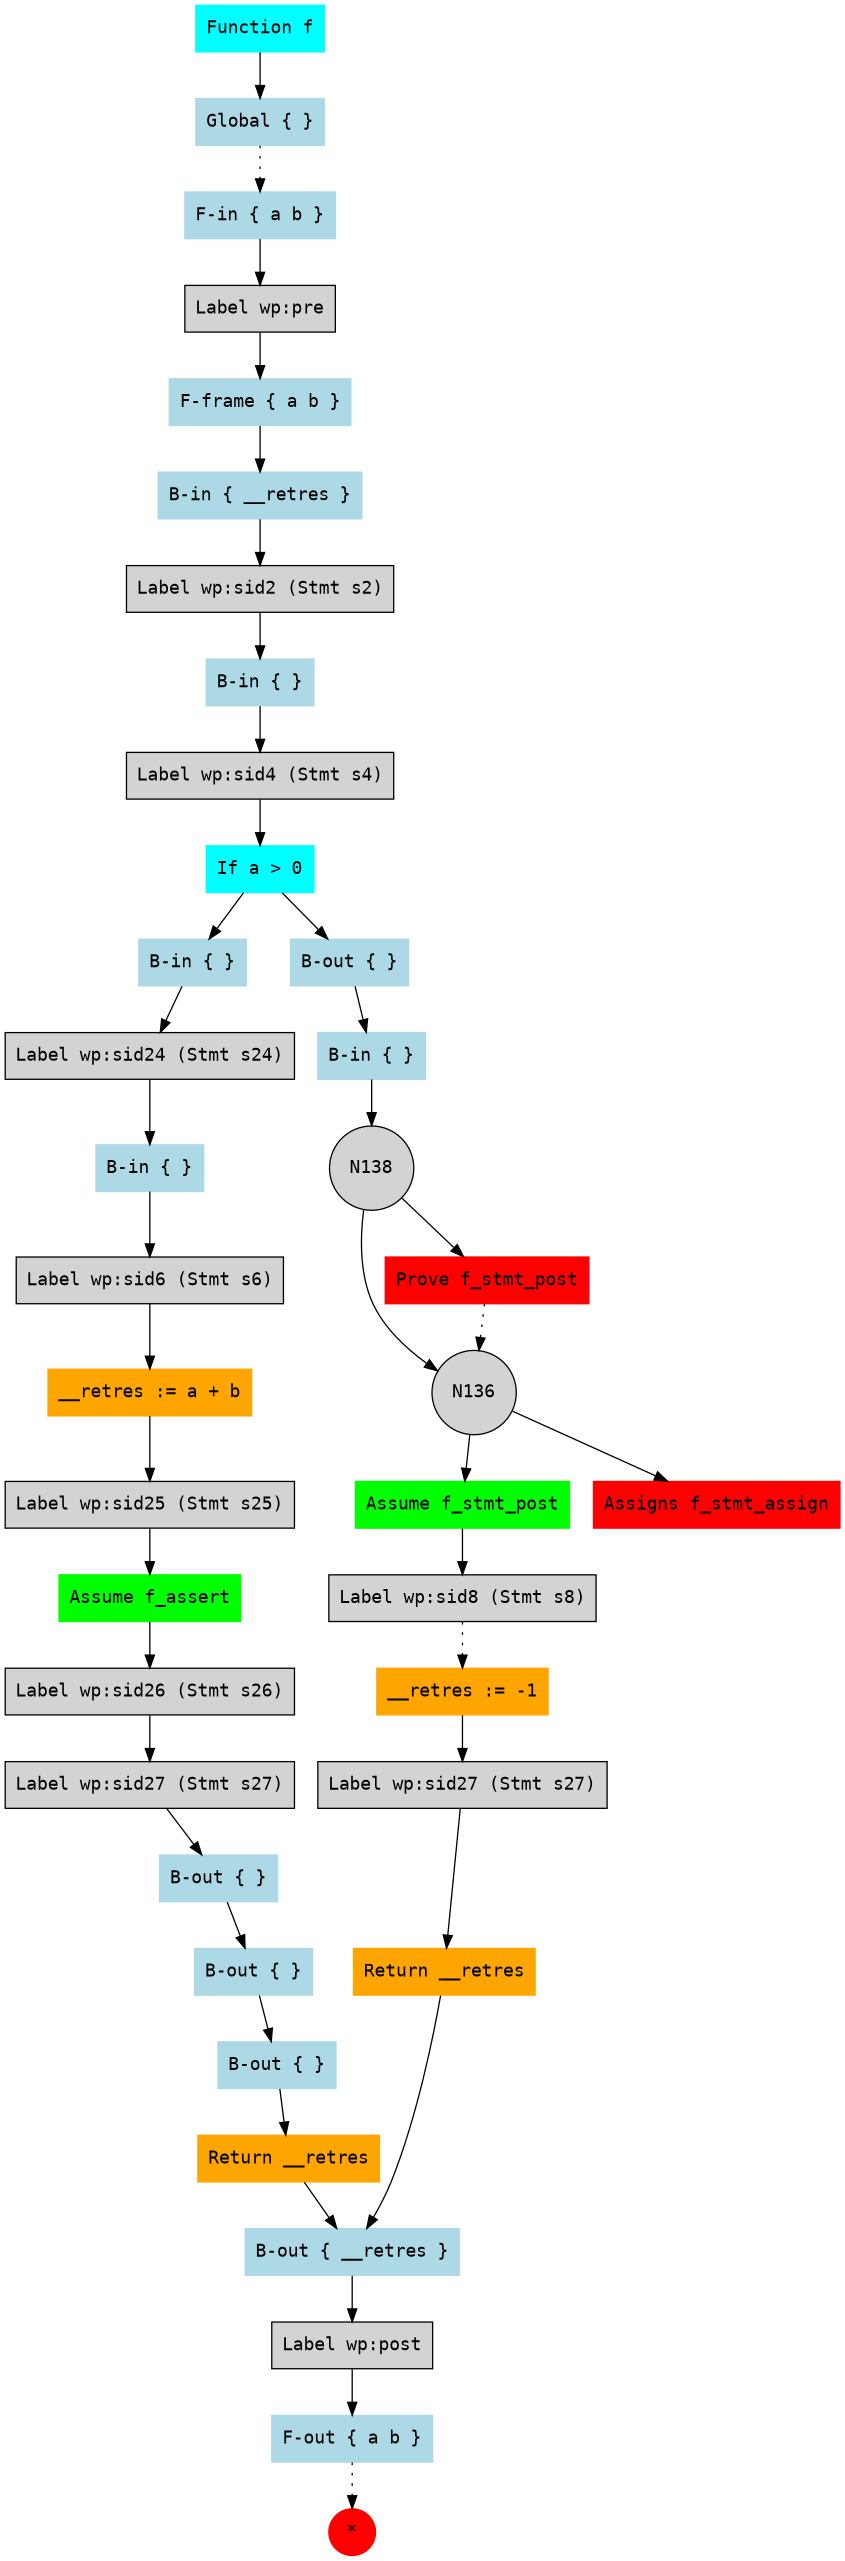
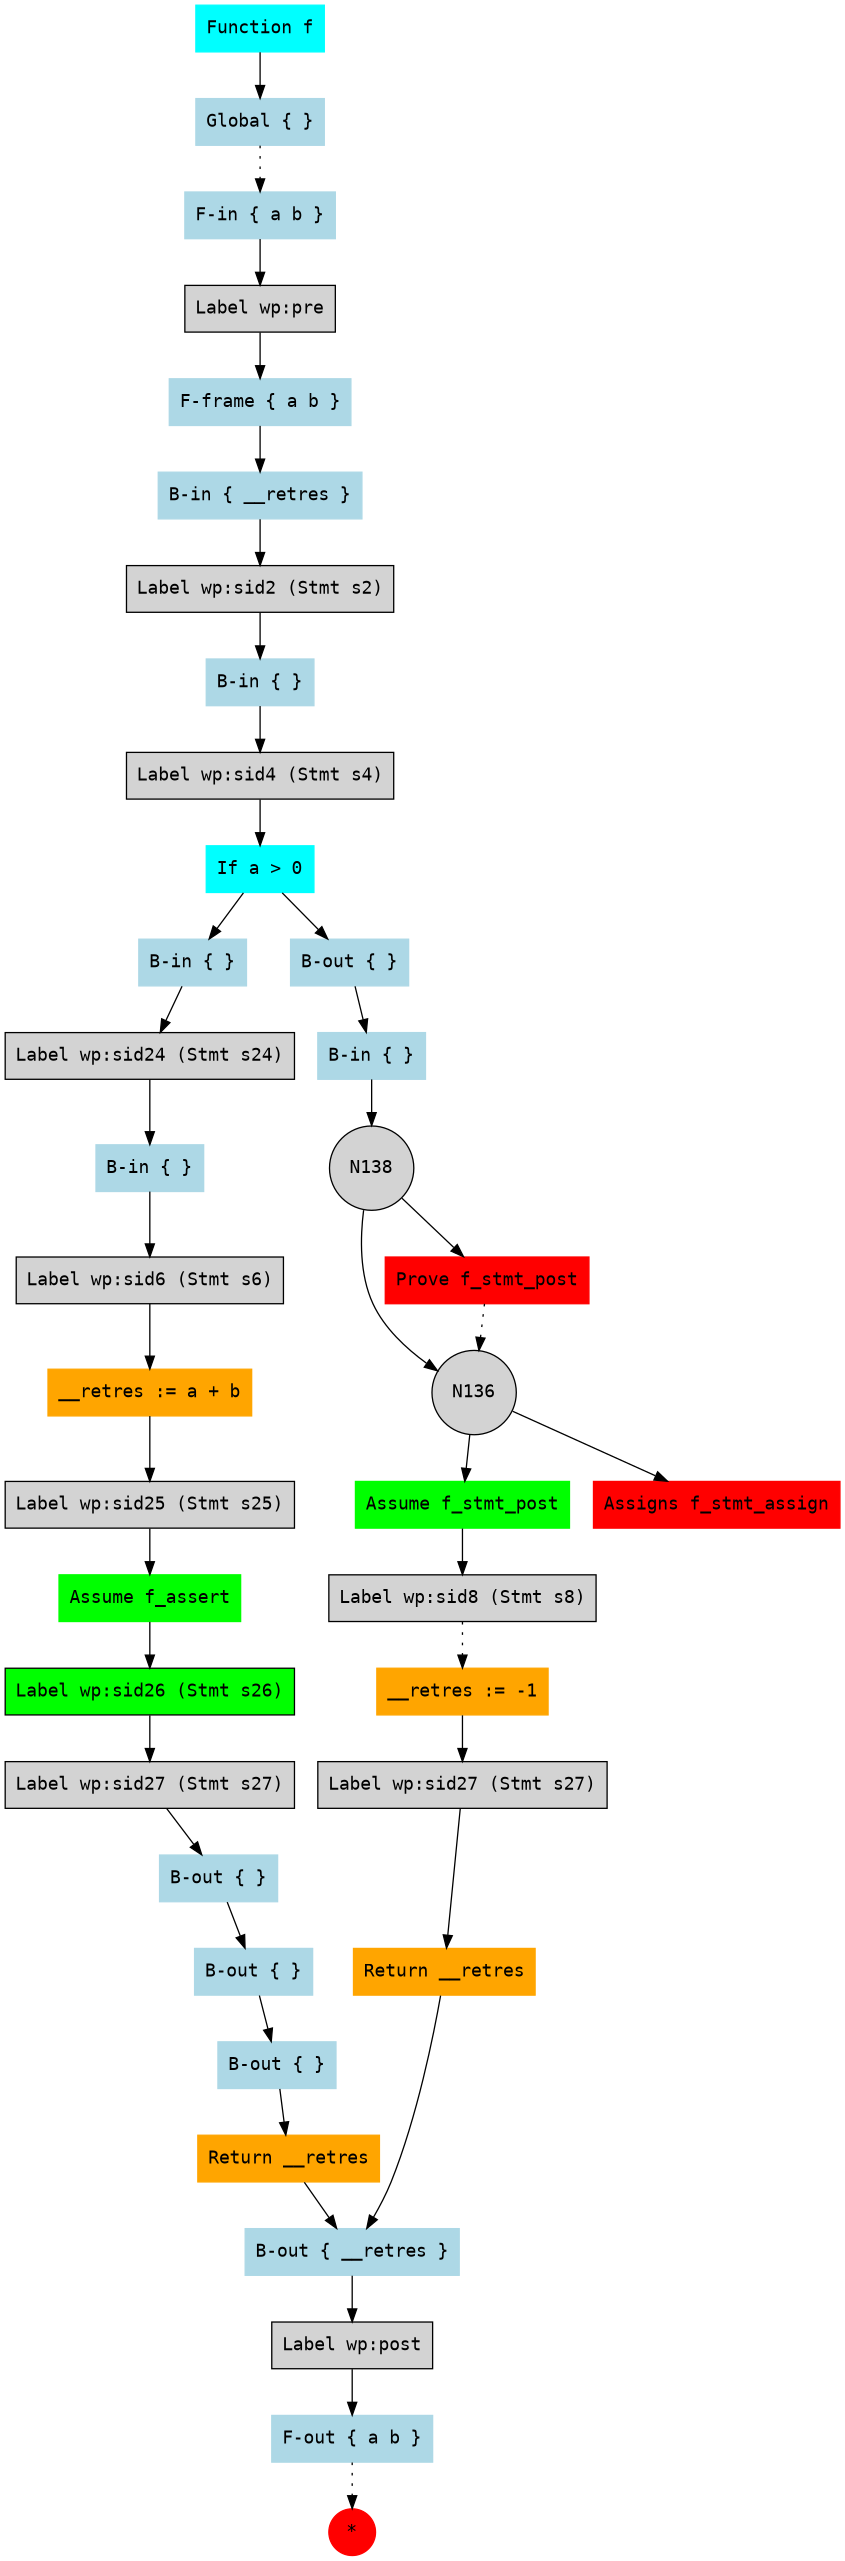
  digraph {
    fontname="DejaVu Sans Mono"
    rankdir=TB
    node [color=lightblue fontname="DejaVu Sans Mono" shape=box style=filled]
    edge [fontname="DejaVu Sans Mono"]
    n1 [color=red label="*" shape=circle]
    n2 [label="F-out { a b }"]
    n3 [label="Label wp:post" color=""]
    n4 [label="B-out { __retres }"]
    n5 [color=orange label="Return __retres"]
    n6 [label="B-out { }"]
    n7 [label="B-out { }"]
    n8 [label="B-out { }"]
    n9 [label="Label wp:sid27 (Stmt s27)" color=""]
-   n10 [label="Label wp:sid26 (Stmt s26)" color=""]
+   n10 [label="Label wp:sid26 (Stmt s26)" fillcolor=green color=""]
    n11 [color=green label="Assume f_assert"]
    n12 [label="Label wp:sid25 (Stmt s25)" color=""]
    n13 [color=orange label="__retres := a + b"]
    n14 [label="Label wp:sid6 (Stmt s6)" color=""]
    n15 [label="B-in { }"]
    n16 [label="Label wp:sid24 (Stmt s24)" color=""]
    n17 [label="B-in { }"]
    n18 [color=orange label="Return __retres"]
    n19 [label="Label wp:sid27 (Stmt s27)" color=""]
    n20 [color=orange label="__retres := -1"]
    n21 [label="Label wp:sid8 (Stmt s8)" color=""]
    n22 [color=green label="Assume f_stmt_post"]
    n23 [color=red label="Assigns f_stmt_assign"]
    N136 [shape=circle color=""]
    n25 [color=red label="Prove f_stmt_post"]
    N138 [shape=circle color=""]
    n27 [label="B-in { }"]
    n28 [label="B-out { }"]
    n29 [color=cyan label="If a > 0"]
    n30 [label="Label wp:sid4 (Stmt s4)" color=""]
    n31 [label="B-in { }"]
    n32 [label="Label wp:sid2 (Stmt s2)" color=""]
    n33 [label="B-in { __retres }"]
    n34 [label="F-frame { a b }"]
    n35 [label="Label wp:pre" color=""]
    n36 [label="F-in { a b }"]
    n37 [label="Global { }"]
    n38 [color=cyan label="Function f"]
    n2 -> n1 [style=dotted]
    n3 -> n2
    n4 -> n3
    n5 -> n4
    n6 -> n5
    n7 -> n6
    n8 -> n7
    n9 -> n8
    n10 -> n9
    n11 -> n10
    n12 -> n11
    n13 -> n12
    n14 -> n13
    n15 -> n14
    n16 -> n15
    n17 -> n16
    n18 -> n4
    n19 -> n18
    n20 -> n19
    n21 -> n20 [style=dotted]
    n22 -> n21
    N136 -> n22
    N136 -> n23
    n25 -> N136 [style=dotted]
    N138 -> N136
    N138 -> n25
    n27 -> N138
    n28 -> n27
    n29 -> n17
    n29 -> n28
    n30 -> n29
    n31 -> n30
    n32 -> n31
    n33 -> n32
    n34 -> n33
    n35 -> n34
    n36 -> n35
    n37 -> n36 [style=dotted]
    n38 -> n37
  }
